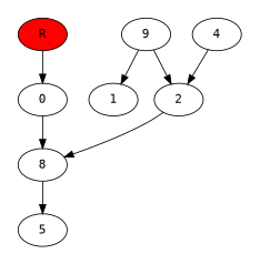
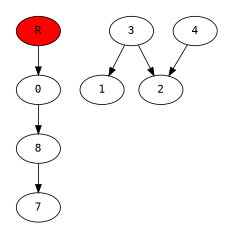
  digraph {
    fontname="DejaVu Sans Mono"
    node [fontname="DejaVu Sans Mono"]
    edge [fontname="DejaVu Sans Mono"]
    n1 [fillcolor="#ff0000" label=R style=filled]
    n2 [label=0]
    8
-   5
+   5 [label=7]
    2
    1
-   3 [label=9]
+   3
    4
    subgraph cluster_1 {
      peripheries=0
      n1
    }
    subgraph cluster_2 {
      peripheries=0
      n2
    }
    subgraph cluster_3 {
      peripheries=0
      8
    }
    subgraph cluster_4 {
      peripheries=0
      5
    }
    subgraph cluster_5 {
      peripheries=0
      2
      1
    }
    subgraph cluster_6 {
      peripheries=0
      3
    }
    subgraph cluster_7 {
      peripheries=0
      4
    }
    n1 -> n2
    n2 -> 8
    8 -> 5
-   2 -> 8 [constraint=false]
    3 -> 2
    3 -> 1
    4 -> 2 [constraint=false]
  }
